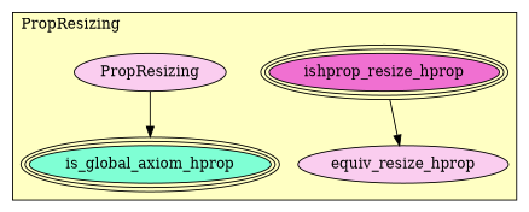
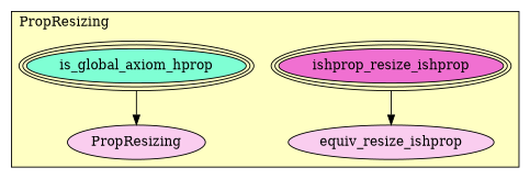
  digraph {
    node [fillcolor="#FACDEF" style=filled]
-   n1 [fillcolor="#F070D1" label=ishprop_resize_hprop peripheries=3]
-   n2 [label=equiv_resize_hprop]
+   n1 [fillcolor="#F070D1" label=ishprop_resize_ishprop peripheries=3]
+   n2 [label=equiv_resize_ishprop]
    n3 [fillcolor="#7FFFD4" label=is_global_axiom_hprop peripheries=3]
    n4 [label=PropResizing]
    subgraph cluster_1 {
      fillcolor="#FFFFC3"
      label=PropResizing
      labeljust=l
      style=filled
      n1
      n2
      n3
      n4
    }
    n1 -> n2
-   n4 -> n3
+   n3 -> n4
  }
